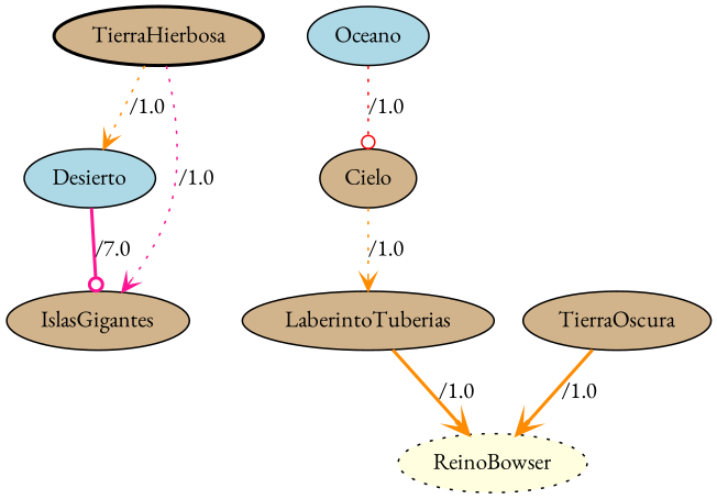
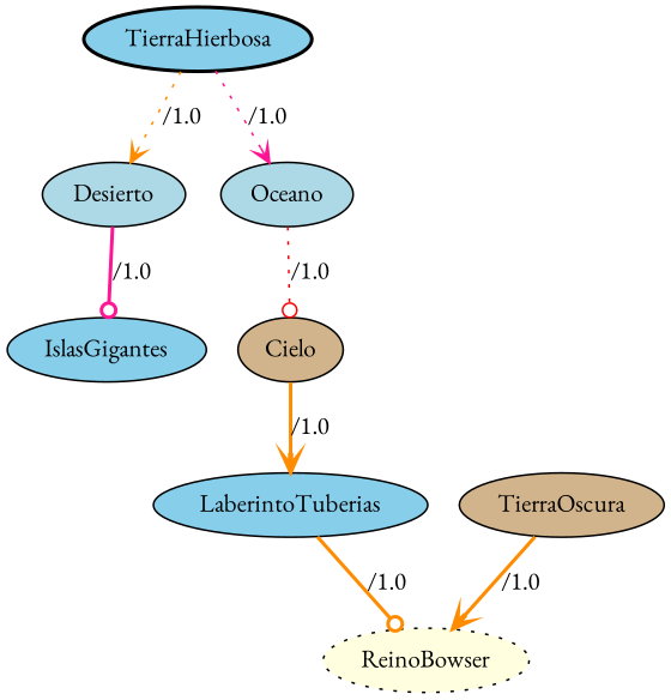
  digraph {
    fontname="EB Garamond"
    node [fillcolor=tan fontname="EB Garamond" style=filled]
    edge [arrowhead=vee color=darkorange fontname="EB Garamond" style=dotted]
-   TierraHierbosa [style="bold,filled"]
+   TierraHierbosa [fillcolor=skyblue style="bold,filled"]
    Desierto [fillcolor=lightblue]
    Oceano [fillcolor=lightblue]
-   IslasGigantes
+   IslasGigantes [fillcolor=skyblue]
    Cielo
    ReinoBowser [fillcolor=lightyellow style="dotted,filled"]
    TierraOscura
-   LaberintoTuberias
+   LaberintoTuberias [fillcolor=skyblue]
    TierraHierbosa -> Desierto [label="/1.0"]
-   TierraHierbosa -> IslasGigantes [color=deeppink label="/1.0"]
-   Desierto -> IslasGigantes [arrowhead=odot color=deeppink label="/7.0" style=bold]
+   TierraHierbosa -> Oceano [color=deeppink label="/1.0"]
+   Desierto -> IslasGigantes [arrowhead=odot color=deeppink label="/1.0" style=bold]
    Oceano -> Cielo [arrowhead=odot color=red label="/1.0"]
-   Cielo -> LaberintoTuberias [label="/1.0"]
+   Cielo -> LaberintoTuberias [label="/1.0" style=bold]
    TierraOscura -> ReinoBowser [label="/1.0" style=bold]
-   LaberintoTuberias -> ReinoBowser [label="/1.0" style=bold]
+   LaberintoTuberias -> ReinoBowser [arrowhead=odot label="/1.0" style=bold]
  }
